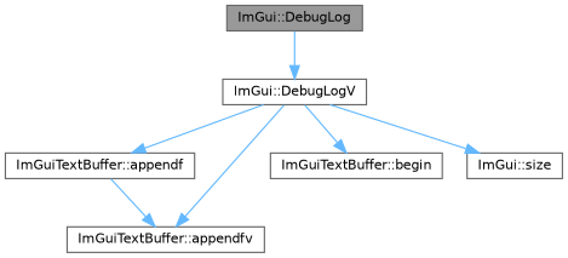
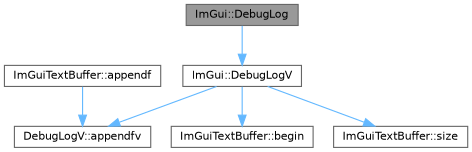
  digraph {
    rankdir=TB
    node [color=grey40 fillcolor=white fontname=Helvetica fontsize=10 shape=box style=filled]
    edge [color=steelblue1 fontname=Helvetica fontsize=10 labelfontname=Helvetica labelfontsize=10 style=solid]
    n1 [color=gray40 fillcolor=grey60 fontcolor=black height=0.2 label="ImGui::DebugLog" width=0.4]
    n2 [height=0.2 label="ImGui::DebugLogV" width=0.4]
    n3 [height=0.2 label="ImGuiTextBuffer::appendf" width=0.4]
-   n4 [height=0.2 label="ImGuiTextBuffer::appendfv" width=0.4]
+   n4 [height=0.2 label="DebugLogV::appendfv" width=0.4]
    n5 [height=0.2 label="ImGuiTextBuffer::begin" width=0.4]
-   n6 [height=0.2 label="ImGui::size" width=0.4]
+   n6 [height=0.2 label="ImGuiTextBuffer::size" width=0.4]
    n1 -> n2
-   n2 -> n3
    n2 -> n4
    n2 -> n5
    n2 -> n6
    n3 -> n4
  }
